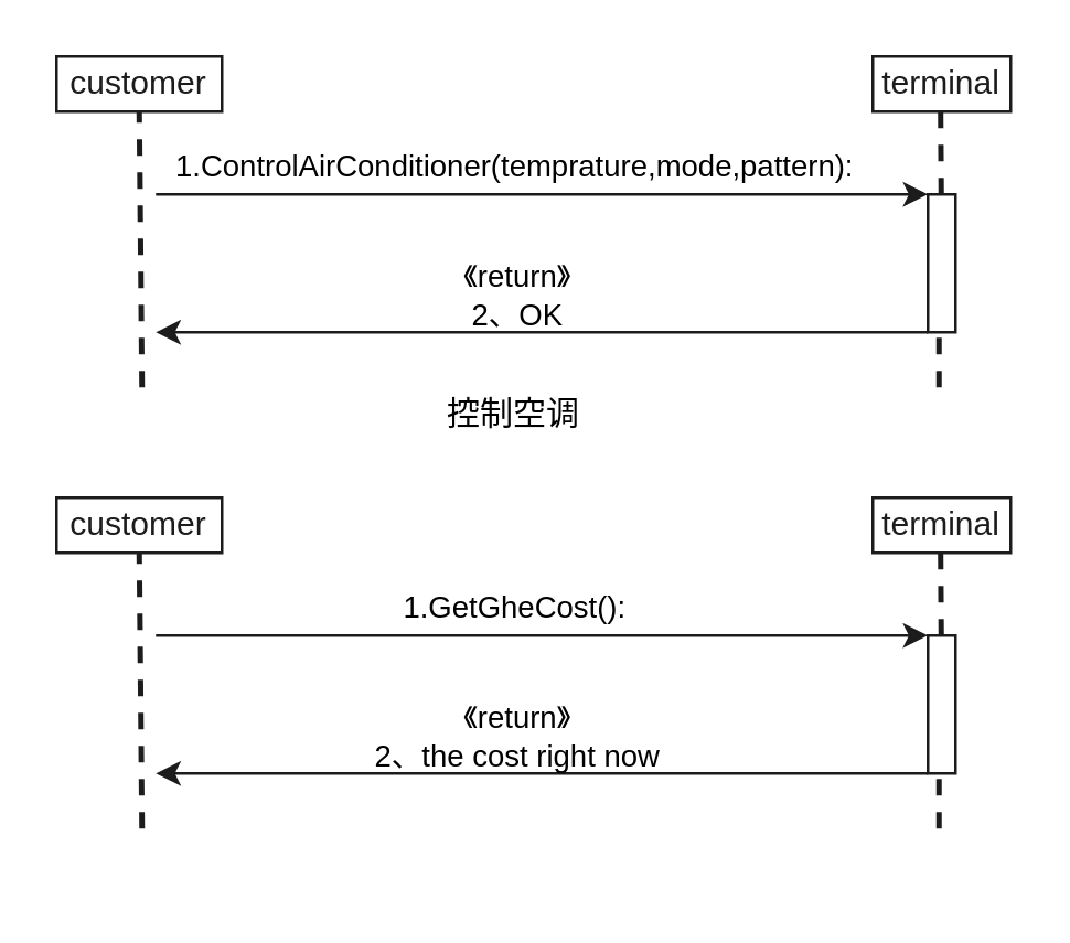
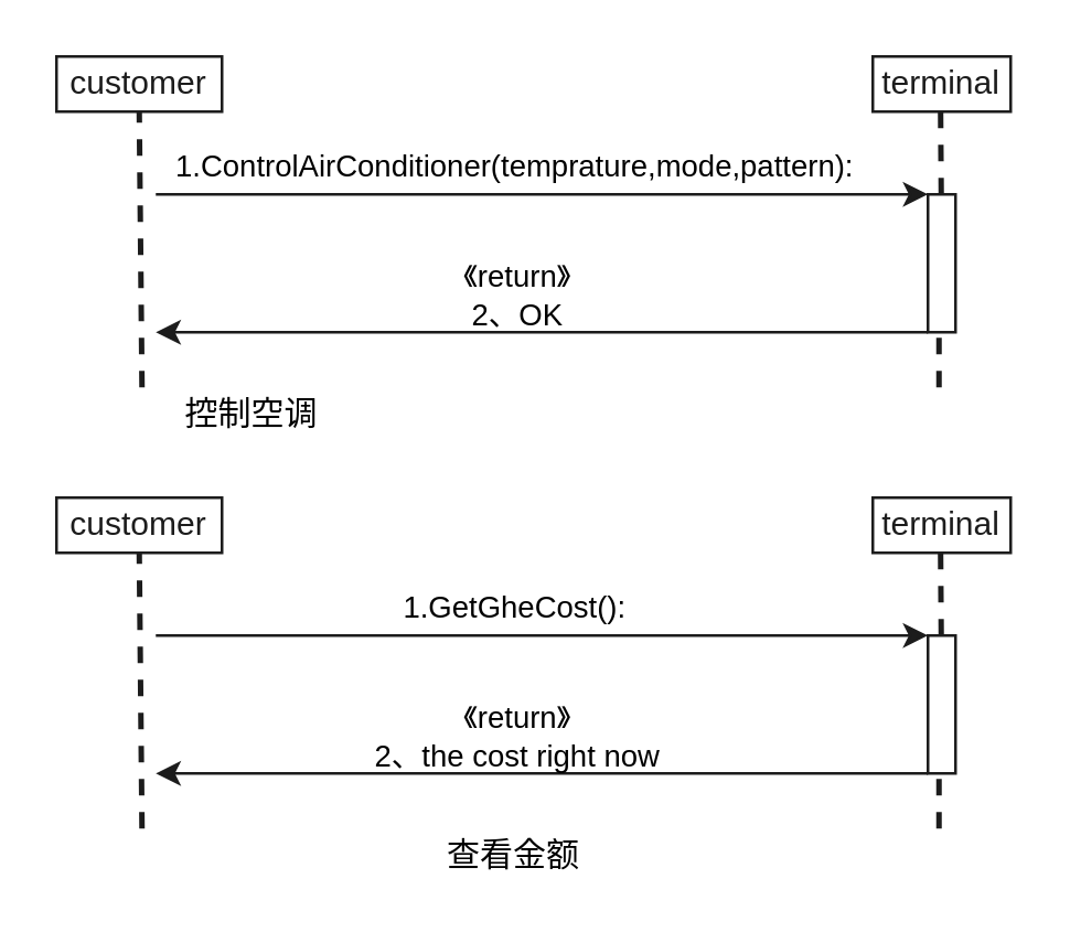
  <mxCell id="0" />
  <mxCell id="1" parent="0" />
  <mxCell id="2" value="&lt;font color=&quot;#1c1c1c&quot;&gt;customer&lt;/font&gt;" style="rounded=0;whiteSpace=wrap;html=1;strokeColor=#1C1C1C;fillColor=#FFFFFF;" parent="1" vertex="1"><mxGeometry x="20" y="20" width="60" height="20" as="geometry" /></mxCell>
  <mxCell id="3" value="&lt;font color=&quot;#1c1c1c&quot;&gt;terminal&lt;/font&gt;" style="rounded=0;whiteSpace=wrap;html=1;strokeColor=#1C1C1C;fillColor=#FFFFFF;" parent="1" vertex="1"><mxGeometry x="316" y="20" width="50" height="20" as="geometry" /></mxCell>
  <mxCell id="4" value="" style="endArrow=none;dashed=1;html=1;strokeColor=#1C1C1C;strokeWidth=2;entryX=0.5;entryY=1;entryDx=0;entryDy=0;" parent="1" target="2" edge="1"><mxGeometry width="50" height="50" relative="1" as="geometry"><mxPoint x="51" y="140" as="sourcePoint" /><mxPoint x="266" y="130" as="targetPoint" /></mxGeometry></mxCell>
  <mxCell id="5" value="" style="endArrow=none;dashed=1;html=1;strokeColor=#1C1C1C;strokeWidth=2;entryX=0.5;entryY=1;entryDx=0;entryDy=0;" parent="1" source="6" edge="1"><mxGeometry width="50" height="50" relative="1" as="geometry"><mxPoint x="340.58" y="240" as="sourcePoint" /><mxPoint x="340.58" y="40" as="targetPoint" /></mxGeometry></mxCell>
  <mxCell id="6" value="" style="rounded=0;whiteSpace=wrap;html=1;strokeColor=#1C1C1C;fillColor=#FFFFFF;rotation=90;" parent="1" vertex="1"><mxGeometry x="316" y="90" width="50" height="10" as="geometry" /></mxCell>
  <mxCell id="7" value="" style="endArrow=none;dashed=1;html=1;strokeColor=#1C1C1C;strokeWidth=2;entryX=1;entryY=0.6;entryDx=0;entryDy=0;entryPerimeter=0;" parent="1" target="6" edge="1"><mxGeometry width="50" height="50" relative="1" as="geometry"><mxPoint x="340" y="140" as="sourcePoint" /><mxPoint x="336" y="120" as="targetPoint" /></mxGeometry></mxCell>
  <mxCell id="8" value="1.ControlAirConditioner(temprature,mode,pattern):" style="endArrow=classic;html=1;strokeColor=#1C1C1C;strokeWidth=1;fontColor=#000000;labelBackgroundColor=none;" parent="1" edge="1"><mxGeometry x="-0.071" y="10" width="50" height="50" relative="1" as="geometry"><mxPoint x="56" y="70" as="sourcePoint" /><mxPoint x="336" y="70" as="targetPoint" /><mxPoint as="offset" /></mxGeometry></mxCell>
  <mxCell id="9" value="" style="endArrow=classic;html=1;strokeColor=#1C1C1C;strokeWidth=1;" parent="1" edge="1"><mxGeometry width="50" height="50" relative="1" as="geometry"><mxPoint x="336" y="120" as="sourcePoint" /><mxPoint x="56" y="120" as="targetPoint" /></mxGeometry></mxCell>
  <mxCell id="10" value="《return》&lt;br&gt;2、OK" style="edgeLabel;html=1;align=center;verticalAlign=middle;resizable=0;points=[];fontColor=#000000;labelBackgroundColor=none;" parent="9" vertex="1" connectable="0"><mxGeometry x="0.139" y="-1" relative="1" as="geometry"><mxPoint x="9.17" y="-13" as="offset" /></mxGeometry></mxCell>
  <mxCell id="11" value="&lt;font color=&quot;#1c1c1c&quot;&gt;customer&lt;/font&gt;" style="rounded=0;whiteSpace=wrap;html=1;strokeColor=#1C1C1C;fillColor=#FFFFFF;" parent="1" vertex="1"><mxGeometry x="20" y="180" width="60" height="20" as="geometry" /></mxCell>
  <mxCell id="12" value="&lt;font color=&quot;#1c1c1c&quot;&gt;terminal&lt;/font&gt;" style="rounded=0;whiteSpace=wrap;html=1;strokeColor=#1C1C1C;fillColor=#FFFFFF;" parent="1" vertex="1"><mxGeometry x="316" y="180" width="50" height="20" as="geometry" /></mxCell>
  <mxCell id="13" value="" style="endArrow=none;dashed=1;html=1;strokeColor=#1C1C1C;strokeWidth=2;entryX=0.5;entryY=1;entryDx=0;entryDy=0;" parent="1" target="11" edge="1"><mxGeometry width="50" height="50" relative="1" as="geometry"><mxPoint x="51" y="300" as="sourcePoint" /><mxPoint x="266" y="290" as="targetPoint" /></mxGeometry></mxCell>
  <mxCell id="14" value="" style="endArrow=none;dashed=1;html=1;strokeColor=#1C1C1C;strokeWidth=2;entryX=0.5;entryY=1;entryDx=0;entryDy=0;" parent="1" source="15" edge="1"><mxGeometry width="50" height="50" relative="1" as="geometry"><mxPoint x="340.58" y="400" as="sourcePoint" /><mxPoint x="340.58" y="200" as="targetPoint" /></mxGeometry></mxCell>
  <mxCell id="15" value="" style="rounded=0;whiteSpace=wrap;html=1;strokeColor=#1C1C1C;fillColor=#FFFFFF;rotation=90;" parent="1" vertex="1"><mxGeometry x="316" y="250" width="50" height="10" as="geometry" /></mxCell>
  <mxCell id="16" value="" style="endArrow=none;dashed=1;html=1;strokeColor=#1C1C1C;strokeWidth=2;entryX=1;entryY=0.6;entryDx=0;entryDy=0;entryPerimeter=0;" parent="1" target="15" edge="1"><mxGeometry width="50" height="50" relative="1" as="geometry"><mxPoint x="340" y="300" as="sourcePoint" /><mxPoint x="336" y="280" as="targetPoint" /></mxGeometry></mxCell>
  <mxCell id="17" value="1.GetGheCost():" style="endArrow=classic;html=1;strokeColor=#1C1C1C;strokeWidth=1;fontColor=#000000;labelBackgroundColor=none;" parent="1" edge="1"><mxGeometry x="-0.071" y="10" width="50" height="50" relative="1" as="geometry"><mxPoint x="56" y="230" as="sourcePoint" /><mxPoint x="336" y="230" as="targetPoint" /><mxPoint as="offset" /></mxGeometry></mxCell>
  <mxCell id="18" value="" style="endArrow=classic;html=1;strokeColor=#1C1C1C;strokeWidth=1;" parent="1" edge="1"><mxGeometry width="50" height="50" relative="1" as="geometry"><mxPoint x="336" y="280" as="sourcePoint" /><mxPoint x="56" y="280" as="targetPoint" /></mxGeometry></mxCell>
  <mxCell id="19" value="《return》&lt;br&gt;2、the cost right now" style="edgeLabel;html=1;align=center;verticalAlign=middle;resizable=0;points=[];fontColor=#000000;labelBackgroundColor=none;" parent="18" vertex="1" connectable="0"><mxGeometry x="0.139" y="-1" relative="1" as="geometry"><mxPoint x="9.17" y="-13" as="offset" /></mxGeometry></mxCell>
- <mxCell id="20" value="控制空调" style="text;html=1;strokeColor=none;fillColor=none;align=center;verticalAlign=middle;whiteSpace=wrap;rounded=0;labelBackgroundColor=none;fontColor=#000000;" parent="1" vertex="1"><mxGeometry x="156" y="140" width="60" height="20" as="geometry" /></mxCell>
+ <mxCell id="20" value="控制空调" style="text;html=1;strokeColor=none;fillColor=none;align=center;verticalAlign=middle;whiteSpace=wrap;rounded=0;labelBackgroundColor=none;fontColor=#000000;" parent="1" vertex="1"><mxGeometry x="61" y="140" width="60" height="20" as="geometry" /></mxCell>
+ <mxCell id="21" value="查看金额" style="text;html=1;strokeColor=none;fillColor=none;align=center;verticalAlign=middle;whiteSpace=wrap;rounded=0;labelBackgroundColor=none;fontColor=#000000;" parent="1" vertex="1"><mxGeometry x="156" y="300" width="60" height="20" as="geometry" /></mxCell>
